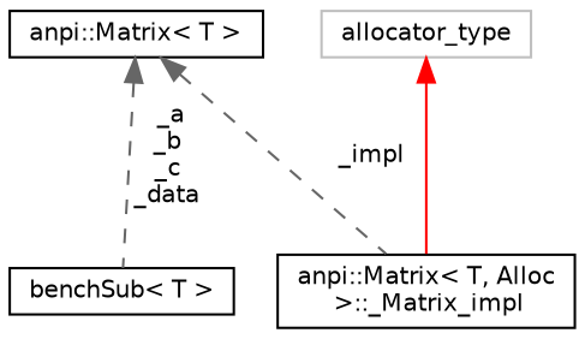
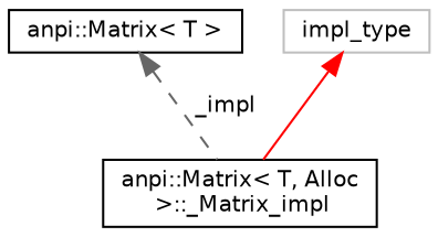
  digraph {
    node [color=black fillcolor=white fontname=Helvetica fontsize=10 shape=record style=filled]
    edge [color=gray40 dir=back fontname=Helvetica fontsize=10 labelfontname=Helvetica labelfontsize=10 style=dashed]
-   n1 [height=0.2 label="benchSub\< T \>" width=0.4]
    n2 [height=0.2 label="anpi::Matrix\< T \>" width=0.4]
    n3 [height=0.2 label="anpi::Matrix\< T, Alloc\l \>::_Matrix_impl" width=0.4]
-   n4 [color=grey75 height=0.2 label=allocator_type width=0.4]
-   n2 -> n1 [label=" _a\n_b\n_c\n_data"]
+   n4 [color=grey75 height=0.2 label=impl_type width=0.4]
    n2 -> n3 [label=" _impl"]
    n4 -> n3 [color=red style=solid]
  }
